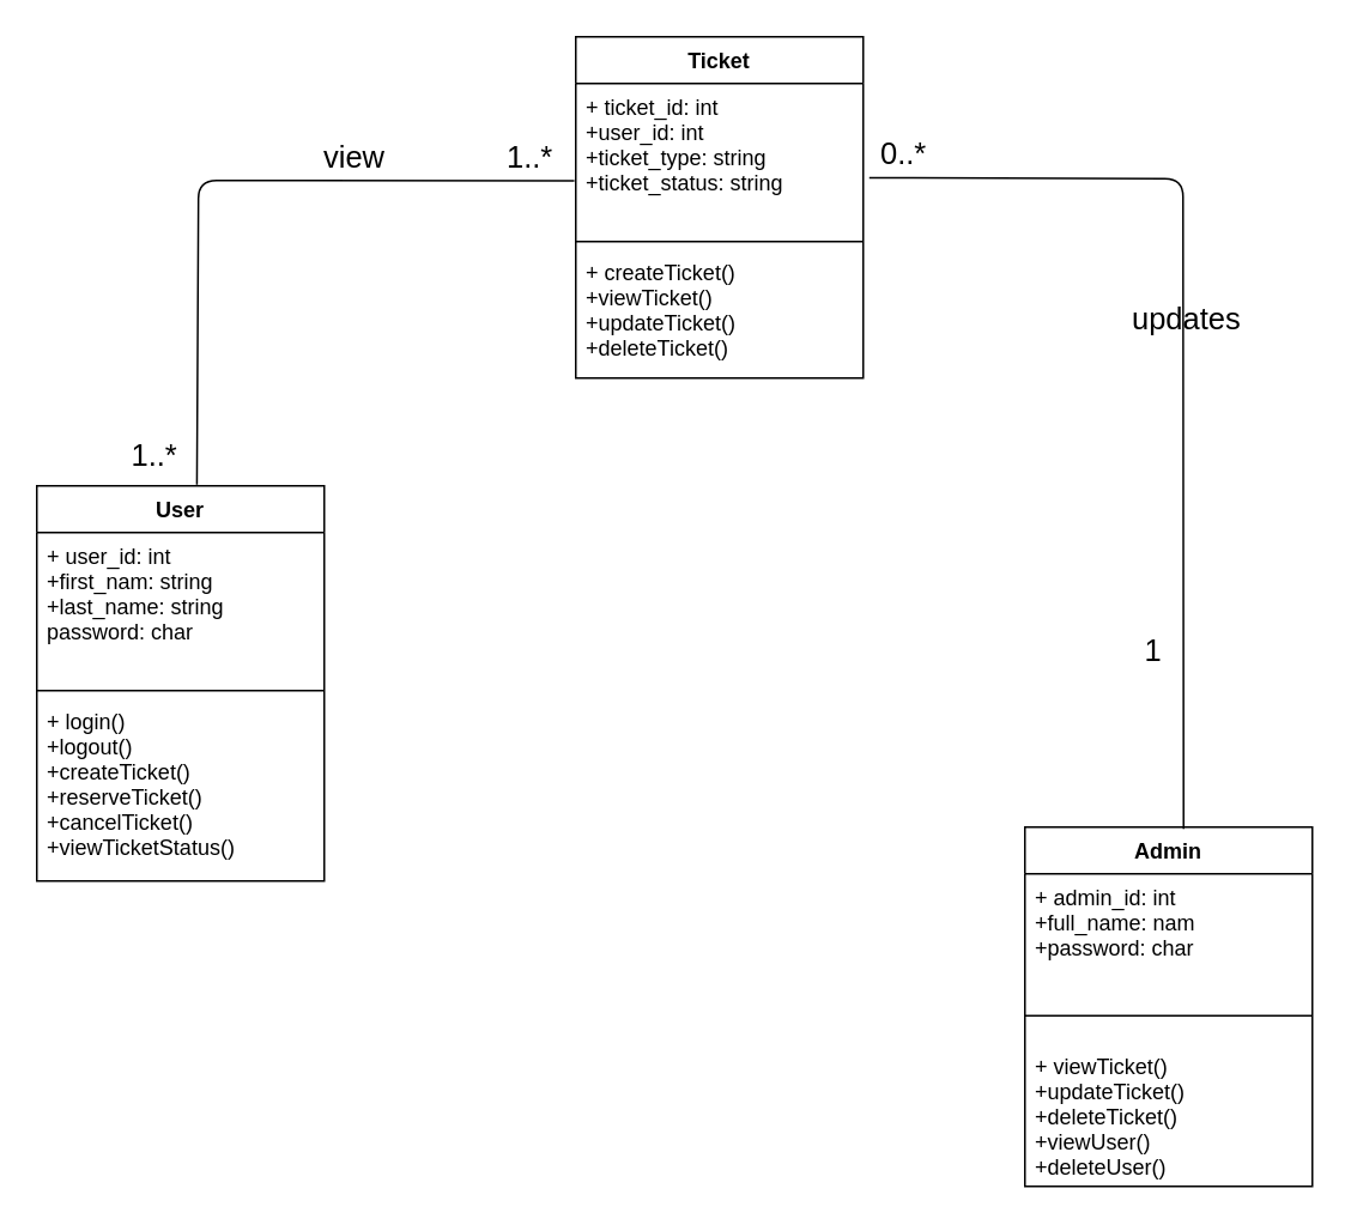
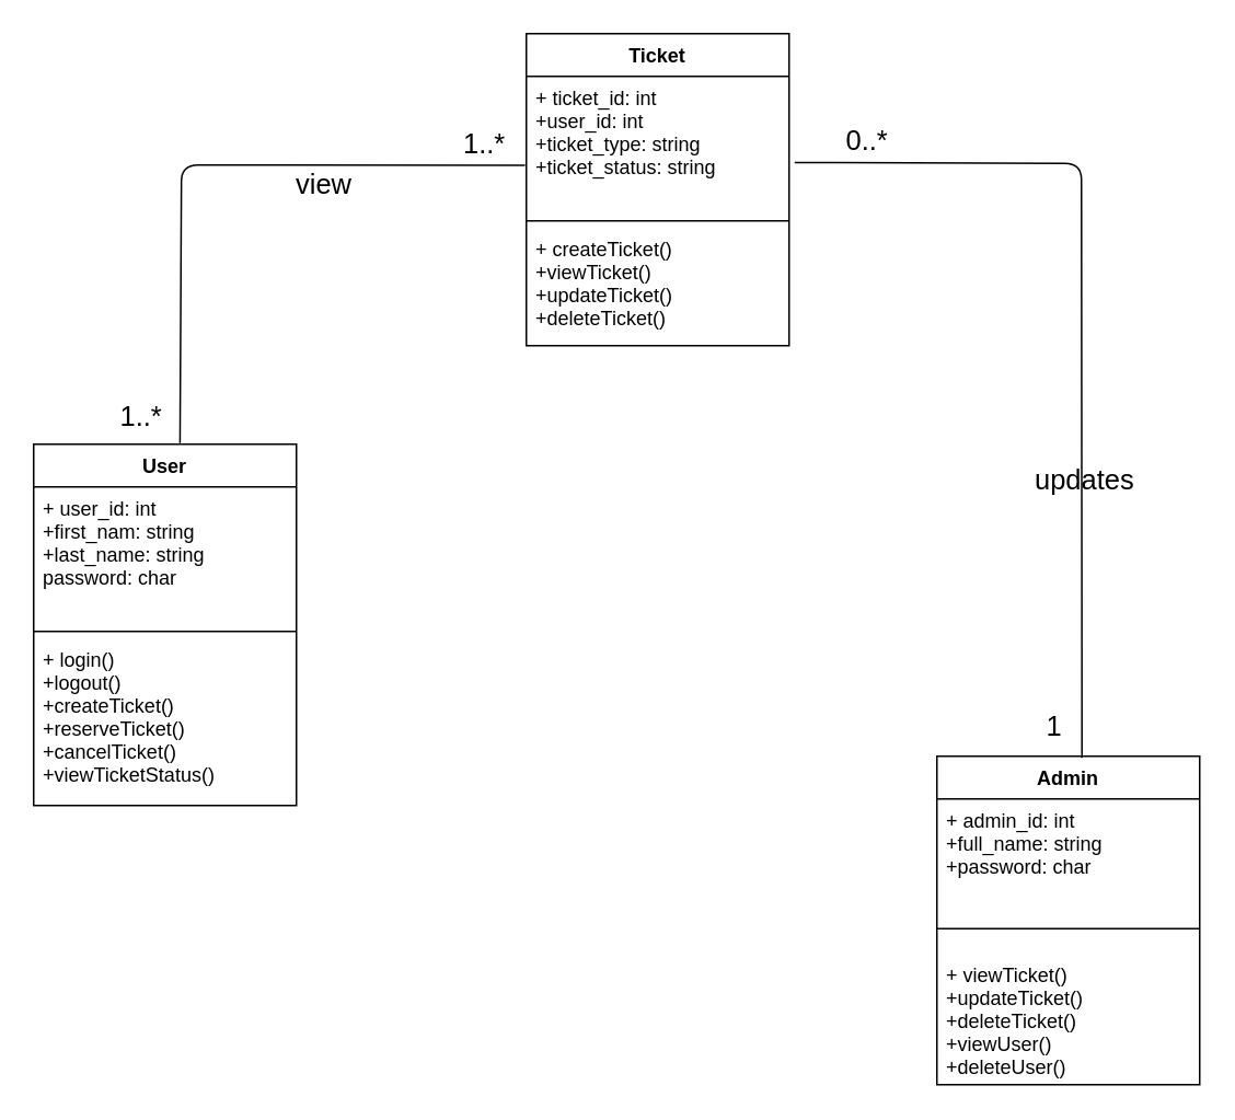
  <mxCell id="0" />
  <mxCell id="1" parent="0" />
  <mxCell id="2" value="Ticket" style="swimlane;fontStyle=1;align=center;verticalAlign=top;childLayout=stackLayout;horizontal=1;startSize=26;horizontalStack=0;resizeParent=1;resizeParentMax=0;resizeLast=0;collapsible=1;marginBottom=0;" parent="1" vertex="1"><mxGeometry x="320" y="20" width="160" height="190" as="geometry" /></mxCell>
  <mxCell id="3" value="+ ticket_id: int&#10;+user_id: int&#10;+ticket_type: string&#10;+ticket_status: string&#10;" style="text;strokeColor=none;fillColor=none;align=left;verticalAlign=top;spacingLeft=4;spacingRight=4;overflow=hidden;rotatable=0;points=[[0,0.5],[1,0.5]];portConstraint=eastwest;" parent="2" vertex="1"><mxGeometry y="26" width="160" height="84" as="geometry" /></mxCell>
  <mxCell id="4" value="" style="line;strokeWidth=1;fillColor=none;align=left;verticalAlign=middle;spacingTop=-1;spacingLeft=3;spacingRight=3;rotatable=0;labelPosition=right;points=[];portConstraint=eastwest;" parent="2" vertex="1"><mxGeometry y="110" width="160" height="8" as="geometry" /></mxCell>
  <mxCell id="5" value="+ createTicket()&#10;+viewTicket()&#10;+updateTicket()&#10;+deleteTicket()" style="text;strokeColor=none;fillColor=none;align=left;verticalAlign=top;spacingLeft=4;spacingRight=4;overflow=hidden;rotatable=0;points=[[0,0.5],[1,0.5]];portConstraint=eastwest;" parent="2" vertex="1"><mxGeometry y="118" width="160" height="72" as="geometry" /></mxCell>
  <mxCell id="6" value="Admin" style="swimlane;fontStyle=1;align=center;verticalAlign=top;childLayout=stackLayout;horizontal=1;startSize=26;horizontalStack=0;resizeParent=1;resizeParentMax=0;resizeLast=0;collapsible=1;marginBottom=0;" parent="1" vertex="1"><mxGeometry x="570" y="460" width="160" height="200" as="geometry" /></mxCell>
- <mxCell id="7" value="+ admin_id: int&#10;+full_name: nam&#10;+password: char" style="text;strokeColor=none;fillColor=none;align=left;verticalAlign=top;spacingLeft=4;spacingRight=4;overflow=hidden;rotatable=0;points=[[0,0.5],[1,0.5]];portConstraint=eastwest;" parent="6" vertex="1"><mxGeometry y="26" width="160" height="64" as="geometry" /></mxCell>
+ <mxCell id="7" value="+ admin_id: int&#10;+full_name: string&#10;+password: char" style="text;strokeColor=none;fillColor=none;align=left;verticalAlign=top;spacingLeft=4;spacingRight=4;overflow=hidden;rotatable=0;points=[[0,0.5],[1,0.5]];portConstraint=eastwest;" parent="6" vertex="1"><mxGeometry y="26" width="160" height="64" as="geometry" /></mxCell>
  <mxCell id="8" value="" style="line;strokeWidth=1;fillColor=none;align=left;verticalAlign=middle;spacingTop=-1;spacingLeft=3;spacingRight=3;rotatable=0;labelPosition=right;points=[];portConstraint=eastwest;" parent="6" vertex="1"><mxGeometry y="90" width="160" height="30" as="geometry" /></mxCell>
  <mxCell id="9" value="+ viewTicket()&#10;+updateTicket()&#10;+deleteTicket()&#10;+viewUser()&#10;+deleteUser()" style="text;strokeColor=none;fillColor=none;align=left;verticalAlign=top;spacingLeft=4;spacingRight=4;overflow=hidden;rotatable=0;points=[[0,0.5],[1,0.5]];portConstraint=eastwest;" parent="6" vertex="1"><mxGeometry y="120" width="160" height="80" as="geometry" /></mxCell>
  <mxCell id="10" value="User" style="swimlane;fontStyle=1;align=center;verticalAlign=top;childLayout=stackLayout;horizontal=1;startSize=26;horizontalStack=0;resizeParent=1;resizeParentMax=0;resizeLast=0;collapsible=1;marginBottom=0;" parent="1" vertex="1"><mxGeometry x="20" y="270" width="160" height="220" as="geometry" /></mxCell>
  <mxCell id="11" value="+ user_id: int&#10;+first_nam: string&#10;+last_name: string&#10;password: char" style="text;strokeColor=none;fillColor=none;align=left;verticalAlign=top;spacingLeft=4;spacingRight=4;overflow=hidden;rotatable=0;points=[[0,0.5],[1,0.5]];portConstraint=eastwest;" parent="10" vertex="1"><mxGeometry y="26" width="160" height="84" as="geometry" /></mxCell>
  <mxCell id="12" value="" style="line;strokeWidth=1;fillColor=none;align=left;verticalAlign=middle;spacingTop=-1;spacingLeft=3;spacingRight=3;rotatable=0;labelPosition=right;points=[];portConstraint=eastwest;" parent="10" vertex="1"><mxGeometry y="110" width="160" height="8" as="geometry" /></mxCell>
  <mxCell id="13" value="+ login()&#10;+logout()&#10;+createTicket()&#10;+reserveTicket()&#10;+cancelTicket()&#10;+viewTicketStatus()" style="text;strokeColor=none;fillColor=none;align=left;verticalAlign=top;spacingLeft=4;spacingRight=4;overflow=hidden;rotatable=0;points=[[0,0.5],[1,0.5]];portConstraint=eastwest;" parent="10" vertex="1"><mxGeometry y="118" width="160" height="102" as="geometry" /></mxCell>
  <mxCell id="14" value="" style="endArrow=none;html=1;entryX=-0.005;entryY=0.645;entryDx=0;entryDy=0;exitX=0.557;exitY=-0.003;exitDx=0;exitDy=0;exitPerimeter=0;entryPerimeter=0;" parent="1" source="10" target="3" edge="1"><mxGeometry width="50" height="50" relative="1" as="geometry"><mxPoint x="180" y="190" as="sourcePoint" /><mxPoint x="230" y="140" as="targetPoint" /><Array as="points"><mxPoint x="110" y="100" /></Array></mxGeometry></mxCell>
- <mxCell id="15" value="view" style="text;html=1;resizable=0;points=[];autosize=1;align=left;verticalAlign=top;spacingTop=-4;strokeWidth=9;fontSize=17;" parent="1" vertex="1"><mxGeometry x="178" y="75" width="40" height="20" as="geometry" /></mxCell>
+ <mxCell id="15" value="view" style="text;html=1;resizable=0;points=[];autosize=1;align=left;verticalAlign=top;spacingTop=-4;strokeWidth=9;fontSize=17;" parent="1" vertex="1"><mxGeometry x="178" y="100" width="40" height="20" as="geometry" /></mxCell>
  <mxCell id="16" value="1..*" style="text;html=1;resizable=0;points=[];autosize=1;align=left;verticalAlign=top;spacingTop=-4;fontSize=17;" parent="1" vertex="1"><mxGeometry x="280" y="75" width="40" height="20" as="geometry" /></mxCell>
  <mxCell id="17" value="1..*" style="text;html=1;resizable=0;points=[];autosize=1;align=left;verticalAlign=top;spacingTop=-4;fontSize=17;" parent="1" vertex="1"><mxGeometry x="71" y="241" width="40" height="20" as="geometry" /></mxCell>
  <mxCell id="18" value="" style="endArrow=none;html=1;fontSize=17;entryX=0.552;entryY=0.005;entryDx=0;entryDy=0;entryPerimeter=0;exitX=1.021;exitY=0.625;exitDx=0;exitDy=0;exitPerimeter=0;" parent="1" source="3" target="6" edge="1"><mxGeometry width="50" height="50" relative="1" as="geometry"><mxPoint x="600" y="100" as="sourcePoint" /><mxPoint x="480" y="680" as="targetPoint" /><Array as="points"><mxPoint x="658" y="99" /></Array></mxGeometry></mxCell>
- <mxCell id="19" value="updates" style="text;html=1;resizable=0;points=[];autosize=1;align=left;verticalAlign=top;spacingTop=-4;fontSize=17;" parent="1" vertex="1"><mxGeometry x="628" y="165" width="80" height="20" as="geometry" /></mxCell>
- <mxCell id="20" value="0..*" style="text;html=1;resizable=0;points=[];autosize=1;align=left;verticalAlign=top;spacingTop=-4;fontSize=17;" parent="1" vertex="1"><mxGeometry x="488" y="73" width="40" height="20" as="geometry" /></mxCell>
- <mxCell id="21" value="1" style="text;html=1;resizable=0;points=[];autosize=1;align=left;verticalAlign=top;spacingTop=-4;fontSize=17;" parent="1" vertex="1"><mxGeometry x="635" y="350" width="20" height="20" as="geometry" /></mxCell>
+ <mxCell id="19" value="updates" style="text;html=1;resizable=0;points=[];autosize=1;align=left;verticalAlign=top;spacingTop=-4;fontSize=17;" parent="1" vertex="1"><mxGeometry x="628" y="280" width="80" height="20" as="geometry" /></mxCell>
+ <mxCell id="20" value="0..*" style="text;html=1;resizable=0;points=[];autosize=1;align=left;verticalAlign=top;spacingTop=-4;fontSize=17;" parent="1" vertex="1"><mxGeometry x="513" y="73" width="40" height="20" as="geometry" /></mxCell>
+ <mxCell id="21" value="1" style="text;html=1;resizable=0;points=[];autosize=1;align=left;verticalAlign=top;spacingTop=-4;fontSize=17;" parent="1" vertex="1"><mxGeometry x="635" y="430" width="20" height="20" as="geometry" /></mxCell>
